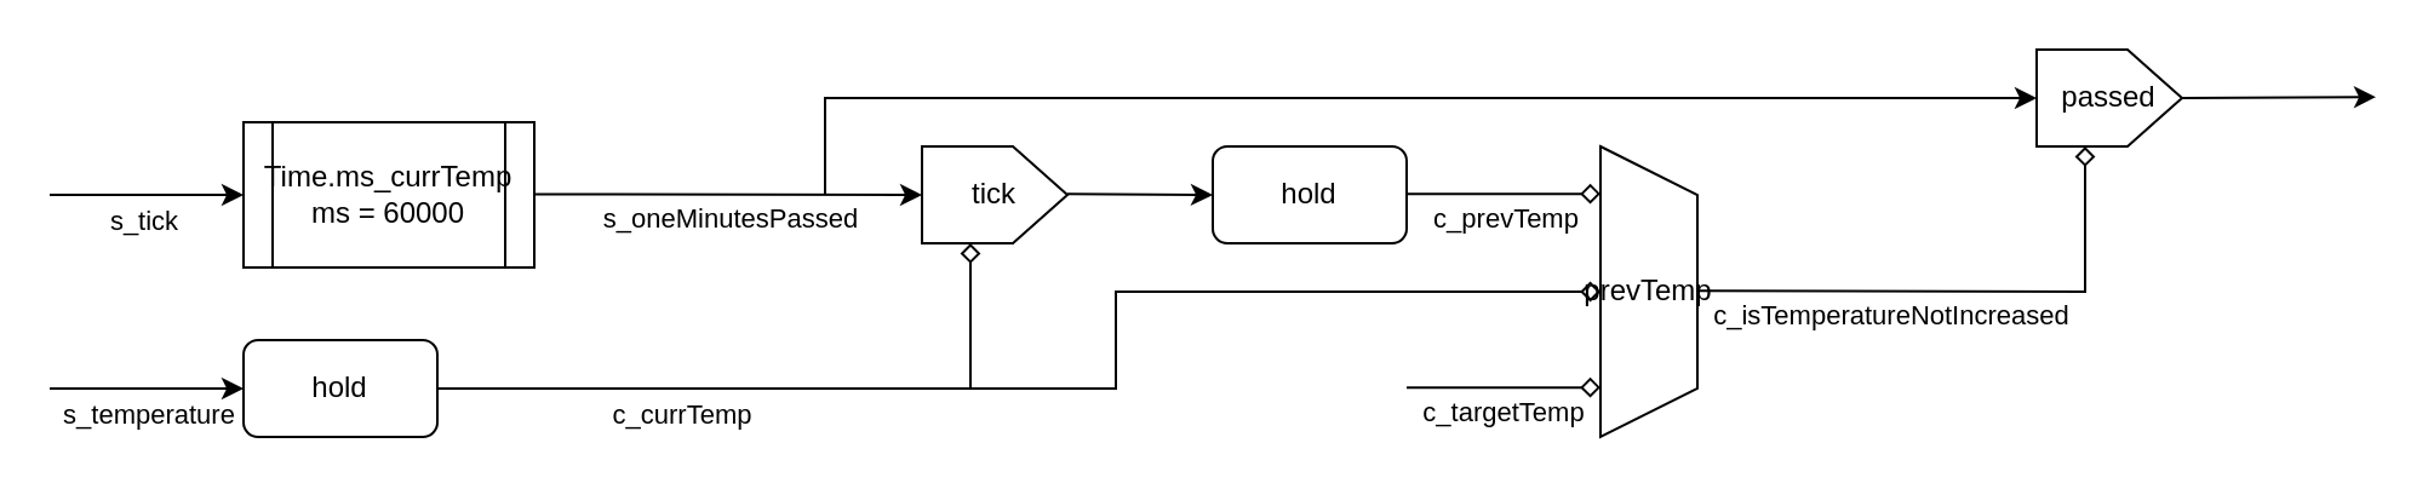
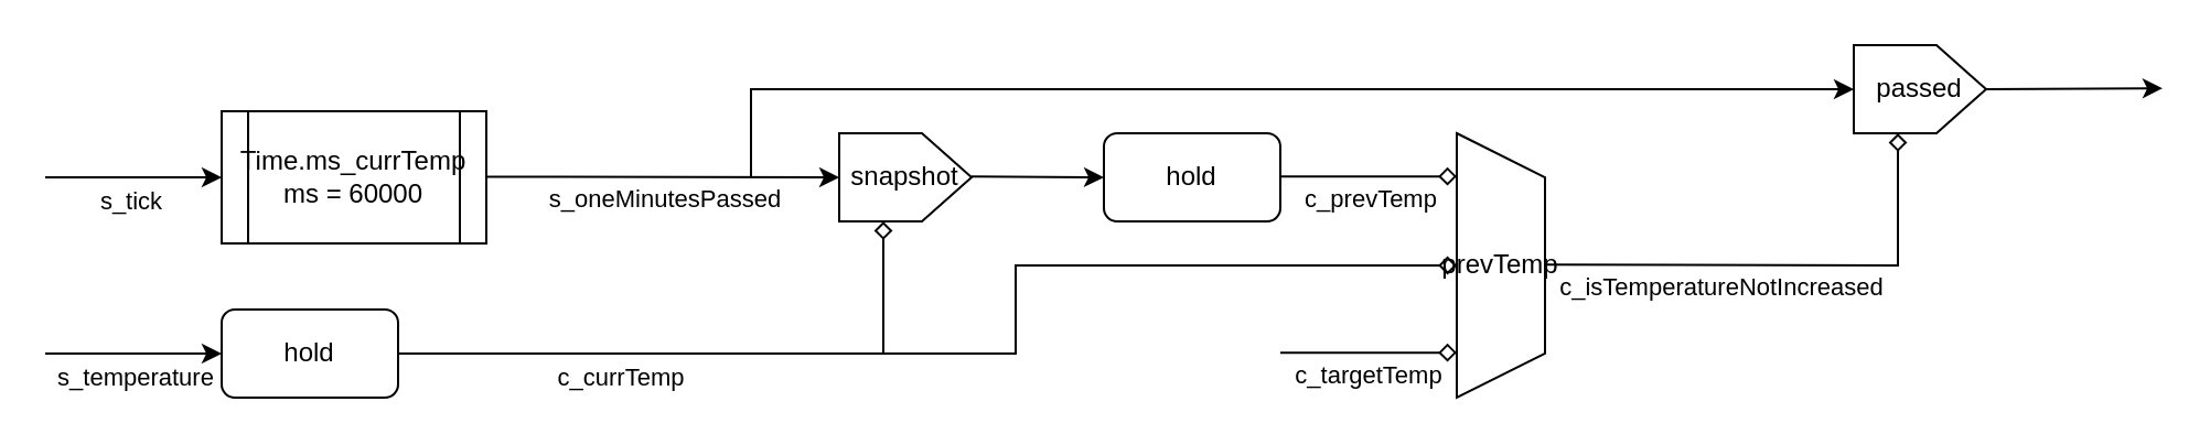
  <mxCell id="0" />
  <mxCell id="1" parent="0" />
  <mxCell id="2" value="" style="endArrow=classic;html=1;rounded=0;" parent="1" edge="1"><mxGeometry width="50" height="50" relative="1" as="geometry"><mxPoint x="20" y="80" as="sourcePoint" /><mxPoint x="100" y="80" as="targetPoint" /></mxGeometry></mxCell>
  <mxCell id="3" value="s_tick" style="edgeLabel;html=1;align=center;verticalAlign=middle;resizable=0;points=[];" parent="2" vertex="1" connectable="0"><mxGeometry x="-0.055" relative="1" as="geometry"><mxPoint y="10" as="offset" /></mxGeometry></mxCell>
  <mxCell id="4" value="" style="endArrow=classic;html=1;rounded=0;" parent="1" edge="1"><mxGeometry width="50" height="50" relative="1" as="geometry"><mxPoint x="20" y="160" as="sourcePoint" /><mxPoint x="100" y="160" as="targetPoint" /></mxGeometry></mxCell>
  <mxCell id="5" value="s_temperature" style="edgeLabel;html=1;align=center;verticalAlign=middle;resizable=0;points=[];" parent="4" vertex="1" connectable="0"><mxGeometry x="-0.121" y="2" relative="1" as="geometry"><mxPoint x="5" y="12" as="offset" /></mxGeometry></mxCell>
  <mxCell id="6" value="" style="endArrow=diamond;html=1;rounded=0;endFill=0;" parent="1" edge="1"><mxGeometry width="50" height="50" relative="1" as="geometry"><mxPoint x="580" y="159.58" as="sourcePoint" /><mxPoint x="660" y="159.58" as="targetPoint" /></mxGeometry></mxCell>
  <mxCell id="7" value="c_targetTemp" style="edgeLabel;html=1;align=center;verticalAlign=middle;resizable=0;points=[];" parent="6" vertex="1" connectable="0"><mxGeometry x="-0.021" y="2" relative="1" as="geometry"><mxPoint y="12" as="offset" /></mxGeometry></mxCell>
  <mxCell id="8" value="Time.ms_currTemp&lt;div&gt;ms = 60000&lt;/div&gt;" style="shape=process;whiteSpace=wrap;html=1;backgroundOutline=1;" parent="1" vertex="1"><mxGeometry x="100" y="50" width="120" height="60" as="geometry" /></mxCell>
  <mxCell id="9" value="" style="endArrow=classic;html=1;rounded=0;" parent="1" edge="1"><mxGeometry width="50" height="50" relative="1" as="geometry"><mxPoint x="220" y="79.71" as="sourcePoint" /><mxPoint x="380" y="80" as="targetPoint" /></mxGeometry></mxCell>
  <mxCell id="10" value="s_oneMinutesPassed" style="edgeLabel;html=1;align=center;verticalAlign=middle;resizable=0;points=[];" parent="9" vertex="1" connectable="0"><mxGeometry x="0.221" y="1" relative="1" as="geometry"><mxPoint x="-18" y="11" as="offset" /></mxGeometry></mxCell>
  <mxCell id="11" value="hold" style="rounded=1;whiteSpace=wrap;html=1;" parent="1" vertex="1"><mxGeometry x="100" y="140" width="80" height="40" as="geometry" /></mxCell>
  <mxCell id="12" value="" style="endArrow=diamond;html=1;rounded=0;endFill=0;" parent="1" edge="1"><mxGeometry width="50" height="50" relative="1" as="geometry"><mxPoint x="180" y="160" as="sourcePoint" /><mxPoint x="400" y="100" as="targetPoint" /><Array as="points"><mxPoint x="400" y="160" /></Array></mxGeometry></mxCell>
  <mxCell id="13" value="c_currTemp" style="edgeLabel;html=1;align=center;verticalAlign=middle;resizable=0;points=[];" parent="12" vertex="1" connectable="0"><mxGeometry x="-0.244" y="-1" relative="1" as="geometry"><mxPoint x="-6" y="9" as="offset" /></mxGeometry></mxCell>
- <mxCell id="14" value="tick" style="shape=offPageConnector;whiteSpace=wrap;html=1;direction=north;" parent="1" vertex="1"><mxGeometry x="380" y="60" width="60" height="40" as="geometry" /></mxCell>
+ <mxCell id="14" value="snapshot" style="shape=offPageConnector;whiteSpace=wrap;html=1;direction=north;" parent="1" vertex="1"><mxGeometry x="380" y="60" width="60" height="40" as="geometry" /></mxCell>
  <mxCell id="15" value="" style="endArrow=classic;html=1;rounded=0;" parent="1" edge="1"><mxGeometry width="50" height="50" relative="1" as="geometry"><mxPoint x="440" y="79.66" as="sourcePoint" /><mxPoint x="500" y="80" as="targetPoint" /></mxGeometry></mxCell>
  <mxCell id="16" value="hold" style="rounded=1;whiteSpace=wrap;html=1;" parent="1" vertex="1"><mxGeometry x="500" y="60" width="80" height="40" as="geometry" /></mxCell>
  <mxCell id="17" value="" style="endArrow=diamond;html=1;rounded=0;endFill=0;" parent="1" edge="1"><mxGeometry width="50" height="50" relative="1" as="geometry"><mxPoint x="580" y="79.58" as="sourcePoint" /><mxPoint x="660" y="79.58" as="targetPoint" /></mxGeometry></mxCell>
  <mxCell id="18" value="c_prevTemp" style="edgeLabel;html=1;align=center;verticalAlign=middle;resizable=0;points=[];" parent="17" vertex="1" connectable="0"><mxGeometry x="-0.117" y="-2" relative="1" as="geometry"><mxPoint x="5" y="8" as="offset" /></mxGeometry></mxCell>
  <mxCell id="19" value="" style="endArrow=diamond;html=1;rounded=0;endFill=0;" parent="1" edge="1"><mxGeometry width="50" height="50" relative="1" as="geometry"><mxPoint x="400" y="160" as="sourcePoint" /><mxPoint x="660" y="120" as="targetPoint" /><Array as="points"><mxPoint x="460" y="160" /><mxPoint x="460" y="120" /></Array></mxGeometry></mxCell>
  <mxCell id="20" value="prevTemp" style="shape=trapezoid;perimeter=trapezoidPerimeter;whiteSpace=wrap;html=1;fixedSize=1;direction=south;" parent="1" vertex="1"><mxGeometry x="660" y="60" width="40" height="120" as="geometry" /></mxCell>
  <mxCell id="21" value="" style="endArrow=diamond;html=1;rounded=0;endFill=0;" parent="1" edge="1"><mxGeometry width="50" height="50" relative="1" as="geometry"><mxPoint x="700" y="119.58" as="sourcePoint" /><mxPoint x="860" y="60" as="targetPoint" /><Array as="points"><mxPoint x="860" y="120" /></Array></mxGeometry></mxCell>
  <mxCell id="22" value="c_isTemperatureNotIncreased" style="edgeLabel;html=1;align=center;verticalAlign=middle;resizable=0;points=[];" parent="21" vertex="1" connectable="0"><mxGeometry x="-0.075" y="-4" relative="1" as="geometry"><mxPoint x="-22" y="6" as="offset" /></mxGeometry></mxCell>
  <mxCell id="23" value="" style="endArrow=classic;html=1;rounded=0;" parent="1" edge="1"><mxGeometry width="50" height="50" relative="1" as="geometry"><mxPoint x="340" y="80" as="sourcePoint" /><mxPoint x="840" y="40" as="targetPoint" /><Array as="points"><mxPoint x="340" y="40" /></Array></mxGeometry></mxCell>
  <mxCell id="24" value="passed" style="shape=offPageConnector;whiteSpace=wrap;html=1;direction=north;" parent="1" vertex="1"><mxGeometry x="840" y="20" width="60" height="40" as="geometry" /></mxCell>
  <mxCell id="25" value="" style="endArrow=classic;html=1;rounded=0;" parent="1" edge="1"><mxGeometry width="50" height="50" relative="1" as="geometry"><mxPoint x="900" y="40" as="sourcePoint" /><mxPoint x="980" y="39.58" as="targetPoint" /></mxGeometry></mxCell>
